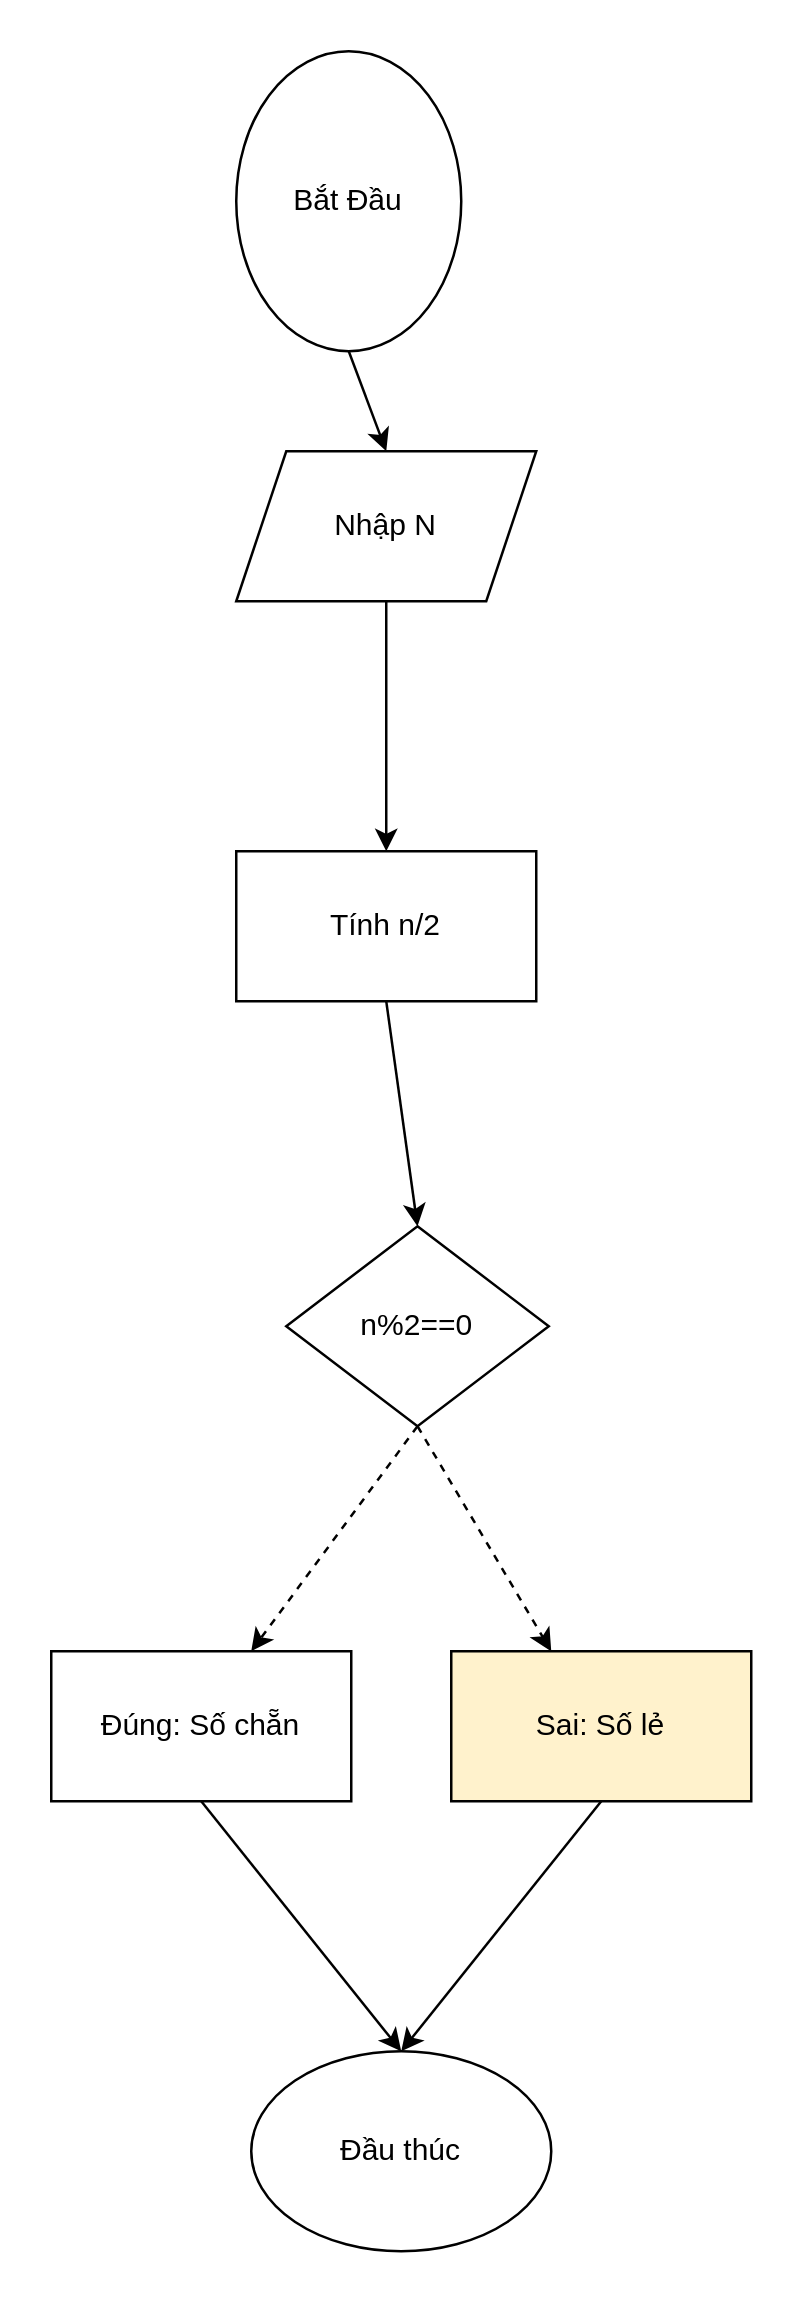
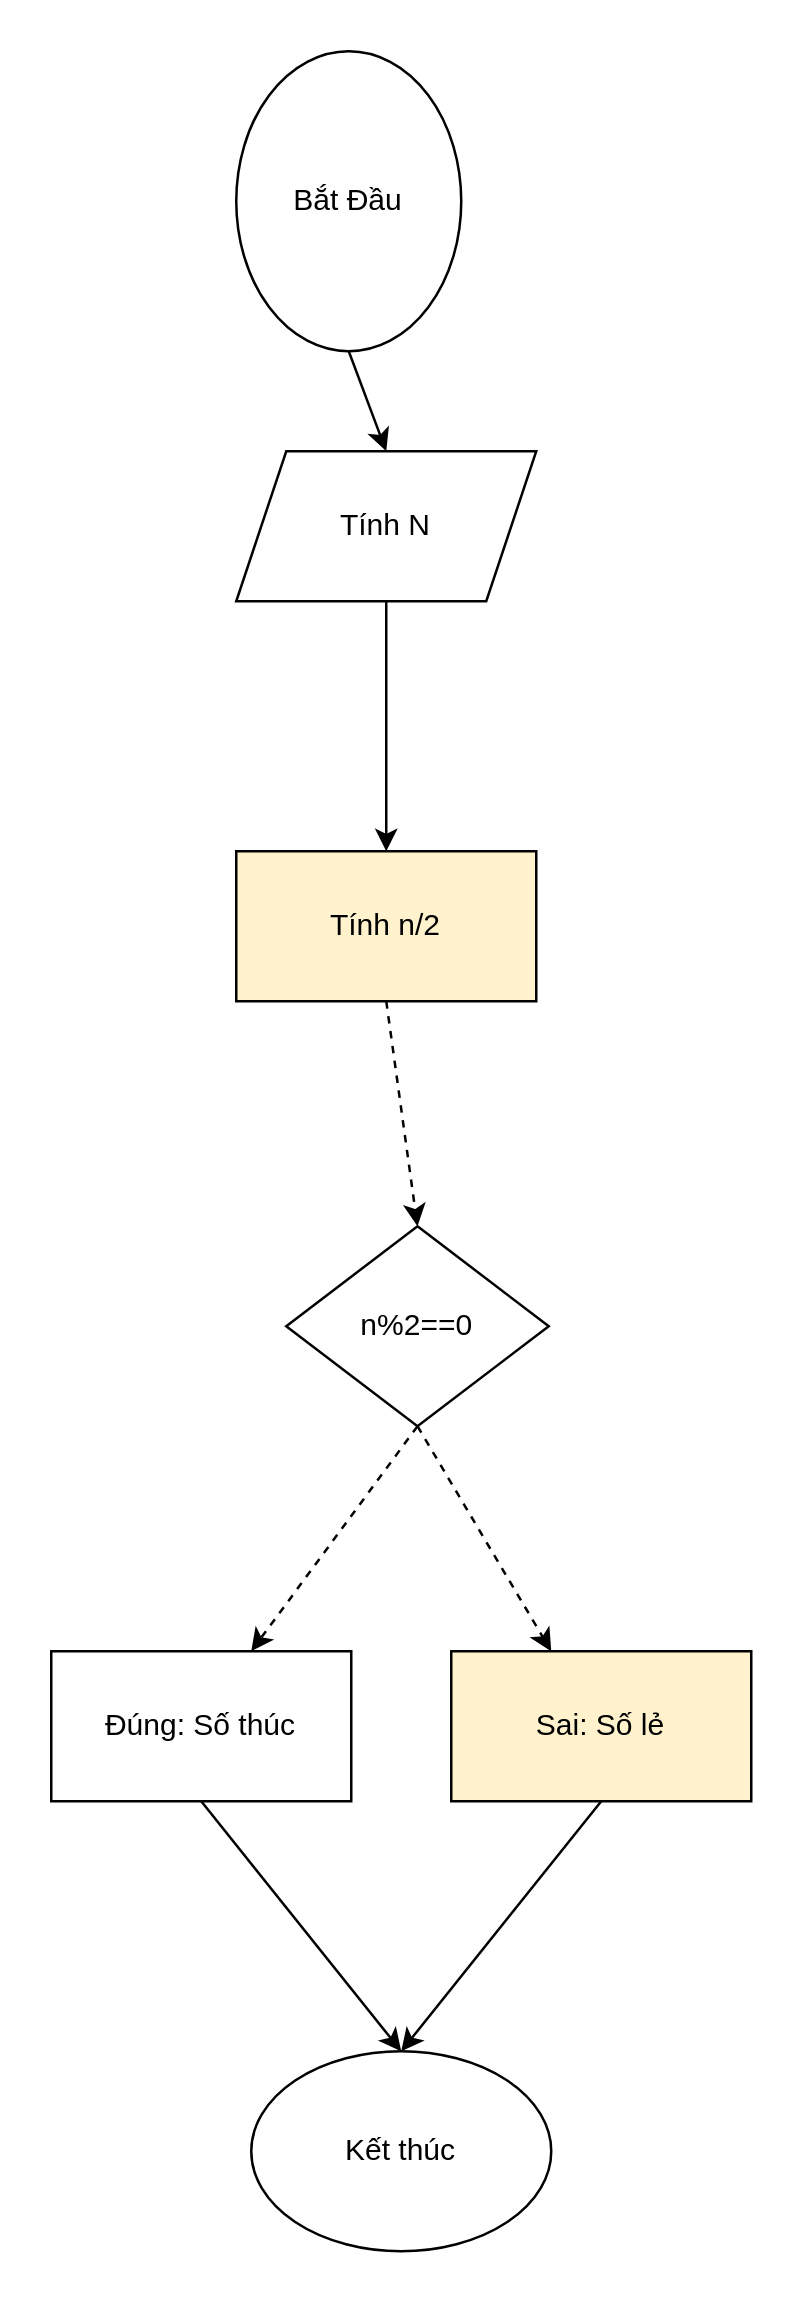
  <mxCell id="0" />
  <mxCell id="1" parent="0" />
  <mxCell id="2" value="Bắt Đầu" style="ellipse;whiteSpace=wrap;html=1;" vertex="1" parent="1"><mxGeometry x="94" y="20" width="90" height="120" as="geometry" /></mxCell>
  <mxCell id="3" value="" style="endArrow=classic;html=1;rounded=0;exitX=0.5;exitY=1;exitDx=0;exitDy=0;" edge="1" parent="1" source="2"><mxGeometry width="50" height="50" relative="1" as="geometry"><mxPoint x="130" y="190" as="sourcePoint" /><mxPoint x="154" y="180" as="targetPoint" /></mxGeometry></mxCell>
- <mxCell id="4" value="Nhập N" style="shape=parallelogram;perimeter=parallelogramPerimeter;whiteSpace=wrap;html=1;fixedSize=1;" vertex="1" parent="1"><mxGeometry x="94" y="180" width="120" height="60" as="geometry" /></mxCell>
+ <mxCell id="4" value="Tính N" style="shape=parallelogram;perimeter=parallelogramPerimeter;whiteSpace=wrap;html=1;fixedSize=1;" vertex="1" parent="1"><mxGeometry x="94" y="180" width="120" height="60" as="geometry" /></mxCell>
  <mxCell id="5" value="" style="endArrow=classic;html=1;rounded=0;exitX=0.5;exitY=1;exitDx=0;exitDy=0;" edge="1" parent="1" source="4"><mxGeometry width="50" height="50" relative="1" as="geometry"><mxPoint x="130" y="380" as="sourcePoint" /><mxPoint x="154" y="340" as="targetPoint" /></mxGeometry></mxCell>
- <mxCell id="6" value="Tính n/2" style="rounded=0;whiteSpace=wrap;html=1;" vertex="1" parent="1"><mxGeometry x="94" y="340" width="120" height="60" as="geometry" /></mxCell>
+ <mxCell id="6" value="Tính n/2" style="rounded=0;whiteSpace=wrap;html=1;fillColor=#fff2cc;" vertex="1" parent="1"><mxGeometry x="94" y="340" width="120" height="60" as="geometry" /></mxCell>
  <mxCell id="7" value="n%2==0" style="rhombus;whiteSpace=wrap;html=1;" vertex="1" parent="1"><mxGeometry x="114" y="490" width="105" height="80" as="geometry" /></mxCell>
- <mxCell id="8" value="" style="endArrow=classic;html=1;rounded=0;exitX=0.5;exitY=1;exitDx=0;exitDy=0;entryX=0.5;entryY=0;entryDx=0;entryDy=0;" edge="1" parent="1" source="6" target="7"><mxGeometry width="50" height="50" relative="1" as="geometry"><mxPoint x="130" y="580" as="sourcePoint" /><mxPoint x="180" y="530" as="targetPoint" /></mxGeometry></mxCell>
+ <mxCell id="8" value="" style="endArrow=classic;html=1;rounded=0;exitX=0.5;exitY=1;exitDx=0;exitDy=0;entryX=0.5;entryY=0;entryDx=0;entryDy=0;dashed=1;" edge="1" parent="1" source="6" target="7"><mxGeometry width="50" height="50" relative="1" as="geometry"><mxPoint x="130" y="580" as="sourcePoint" /><mxPoint x="180" y="530" as="targetPoint" /></mxGeometry></mxCell>
  <mxCell id="9" value="" style="endArrow=classic;html=1;rounded=0;exitX=0.5;exitY=1;exitDx=0;exitDy=0;dashed=1;" edge="1" parent="1" source="7"><mxGeometry width="50" height="50" relative="1" as="geometry"><mxPoint x="150" y="640" as="sourcePoint" /><mxPoint x="220" y="660" as="targetPoint" /></mxGeometry></mxCell>
  <mxCell id="10" value="" style="endArrow=classic;html=1;rounded=0;exitX=0.5;exitY=1;exitDx=0;exitDy=0;dashed=1;" edge="1" parent="1" source="7"><mxGeometry width="50" height="50" relative="1" as="geometry"><mxPoint x="70" y="690" as="sourcePoint" /><mxPoint x="100" y="660" as="targetPoint" /></mxGeometry></mxCell>
  <mxCell id="11" value="Sai: Số lẻ" style="rounded=0;whiteSpace=wrap;html=1;fillColor=#fff2cc;" vertex="1" parent="1"><mxGeometry x="180" y="660" width="120" height="60" as="geometry" /></mxCell>
- <mxCell id="12" value="Đúng: Số chẵn" style="rounded=0;whiteSpace=wrap;html=1;" vertex="1" parent="1"><mxGeometry x="20" y="660" width="120" height="60" as="geometry" /></mxCell>
+ <mxCell id="12" value="Đúng: Số thúc" style="rounded=0;whiteSpace=wrap;html=1;" vertex="1" parent="1"><mxGeometry x="20" y="660" width="120" height="60" as="geometry" /></mxCell>
  <mxCell id="13" value="" style="endArrow=classic;html=1;rounded=0;exitX=0.5;exitY=1;exitDx=0;exitDy=0;" edge="1" parent="1" source="12"><mxGeometry width="50" height="50" relative="1" as="geometry"><mxPoint x="130" y="880" as="sourcePoint" /><mxPoint x="160" y="820" as="targetPoint" /></mxGeometry></mxCell>
  <mxCell id="14" value="" style="endArrow=classic;html=1;rounded=0;exitX=0.5;exitY=1;exitDx=0;exitDy=0;" edge="1" parent="1" source="11"><mxGeometry width="50" height="50" relative="1" as="geometry"><mxPoint x="130" y="880" as="sourcePoint" /><mxPoint x="160" y="820" as="targetPoint" /></mxGeometry></mxCell>
- <mxCell id="15" value="Đầu thúc" style="ellipse;whiteSpace=wrap;html=1;" vertex="1" parent="1"><mxGeometry x="100" y="820" width="120" height="80" as="geometry" /></mxCell>
+ <mxCell id="15" value="Kết thúc" style="ellipse;whiteSpace=wrap;html=1;" vertex="1" parent="1"><mxGeometry x="100" y="820" width="120" height="80" as="geometry" /></mxCell>
